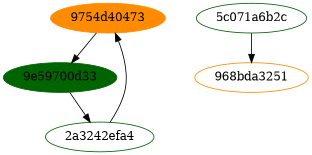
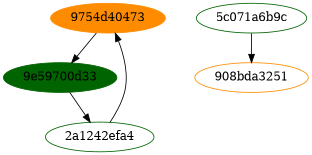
  digraph {
    rankdir=TB
    node [color=darkgreen]
    "9754d40473" [color=darkorange style=filled]
    "9e59700d33" [style=filled]
-   "2a3242efa4"
-   "968bda3251" [color=darkorange]
-   "5c071a6b2c"
+   "2a3242efa4" [label="2a1242efa4"]
+   "968bda3251" [color=darkorange label="908bda3251"]
+   "5c071a6b2c" [label="5c071a6b9c"]
    "9754d40473" -> "9e59700d33"
    "9e59700d33" -> "2a3242efa4"
    "2a3242efa4" -> "9754d40473"
    "5c071a6b2c" -> "968bda3251"
  }
